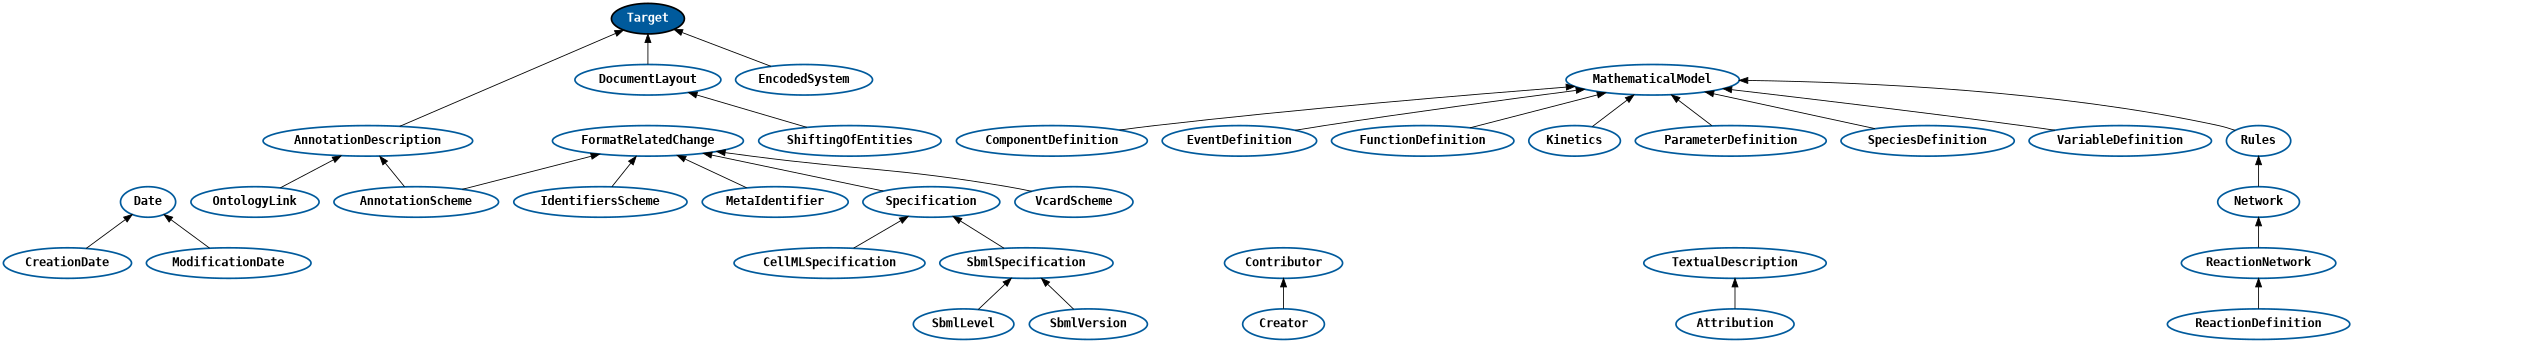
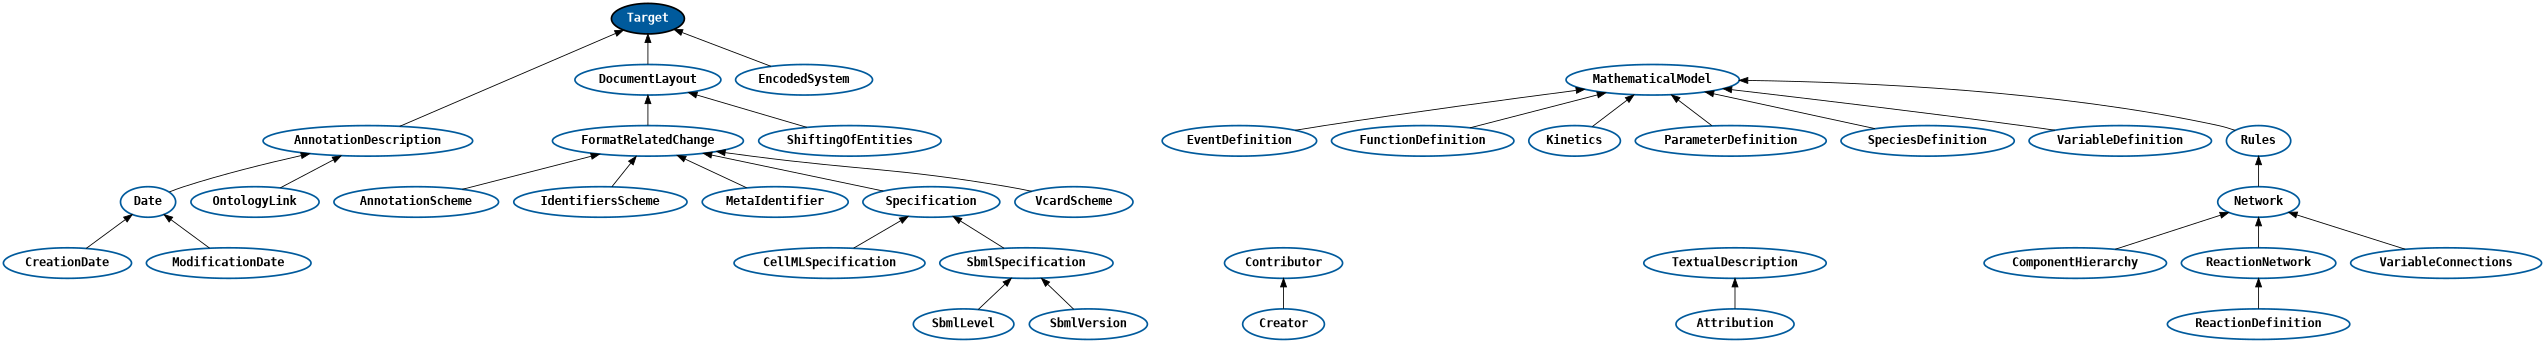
  digraph {
    rankdir=BT
    node [color="#005A9C" fontname="DejaVu Sans Mono bold" style=bold]
    n1 [color="#000000" fillcolor="#005A9C" fontcolor="#ffffff" label=Target style="filled,bold"]
    AnnotationDescription
    CreationDate
    Date
    ModificationDate
    OntologyLink
    Creator
    Contributor
    Attribution
    TextualDescription
    DocumentLayout
    FormatRelatedChange
    ShiftingOfEntities
    AnnotationScheme
    IdentifiersScheme
    MetaIdentifier
    Specification
    CellMLSpecification
    SbmlSpecification
    SbmlLevel
    SbmlVersion
    VcardScheme
    EncodedSystem
    Network
    Rules
-   ComponentDefinition
    MathematicalModel
    EventDefinition
    FunctionDefinition
    Kinetics
    ParameterDefinition
    SpeciesDefinition
    VariableDefinition
+   ComponentHierarchy
    ReactionNetwork
+   VariableConnections
    ReactionDefinition
    AnnotationDescription -> n1
    CreationDate -> Date
-   AnnotationScheme -> AnnotationDescription
+   Date -> AnnotationDescription
    ModificationDate -> Date
    OntologyLink -> AnnotationDescription
    Creator -> Contributor
    Attribution -> TextualDescription
    DocumentLayout -> n1
+   FormatRelatedChange -> DocumentLayout
    ShiftingOfEntities -> DocumentLayout
    AnnotationScheme -> FormatRelatedChange
    IdentifiersScheme -> FormatRelatedChange
    MetaIdentifier -> FormatRelatedChange
    Specification -> FormatRelatedChange
    CellMLSpecification -> Specification
    SbmlSpecification -> Specification
    SbmlLevel -> SbmlSpecification
    SbmlVersion -> SbmlSpecification
    VcardScheme -> FormatRelatedChange
    EncodedSystem -> n1
    Network -> Rules
    Rules -> MathematicalModel
-   ComponentDefinition -> MathematicalModel
    EventDefinition -> MathematicalModel
    FunctionDefinition -> MathematicalModel
    Kinetics -> MathematicalModel
    ParameterDefinition -> MathematicalModel
    SpeciesDefinition -> MathematicalModel
    VariableDefinition -> MathematicalModel
+   ComponentHierarchy -> Network
    ReactionNetwork -> Network
+   VariableConnections -> Network
    ReactionDefinition -> ReactionNetwork
  }
